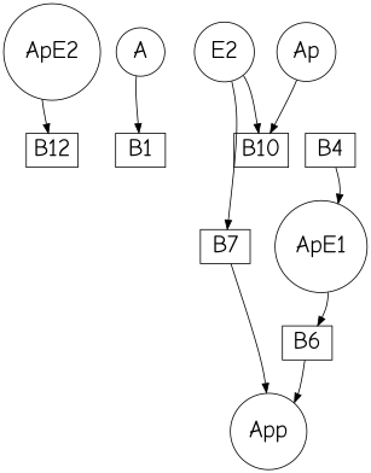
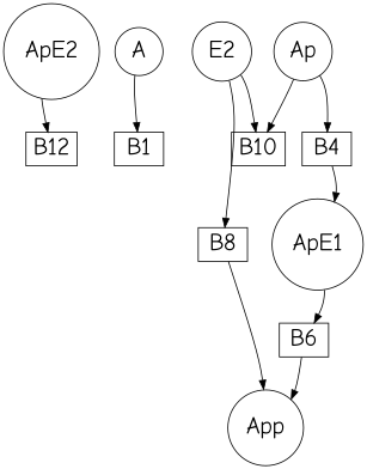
  strict digraph {
    fontname="Comic Neue"
    remincross=true
    splines=curved
    node [fontname="Comic Neue" fontsize=26 shape=box]
    edge [fontname="Comic Neue"]
    B12
    ApE2 [shape=circle]
    B1
    A [shape=circle]
    B10
    E2 [shape=circle]
-   B7
+   B7 [label=B8]
    App [shape=circle]
    B6
    ApE1 [shape=circle]
    B4
    Ap [shape=circle]
    ApE2 -> B12
    A -> B1
    E2 -> B10
    E2 -> B7
    B7 -> App
    B6 -> App
    ApE1 -> B6
    B4 -> ApE1
    Ap -> B10
+   Ap -> B4
  }
